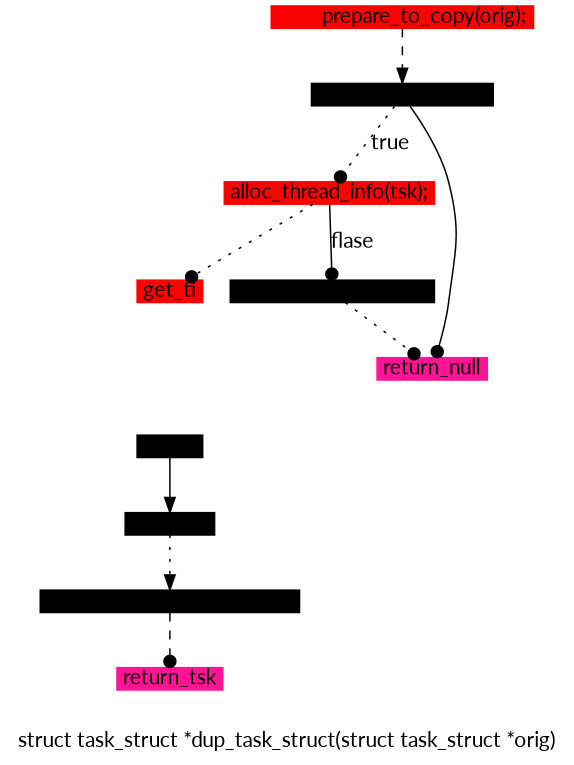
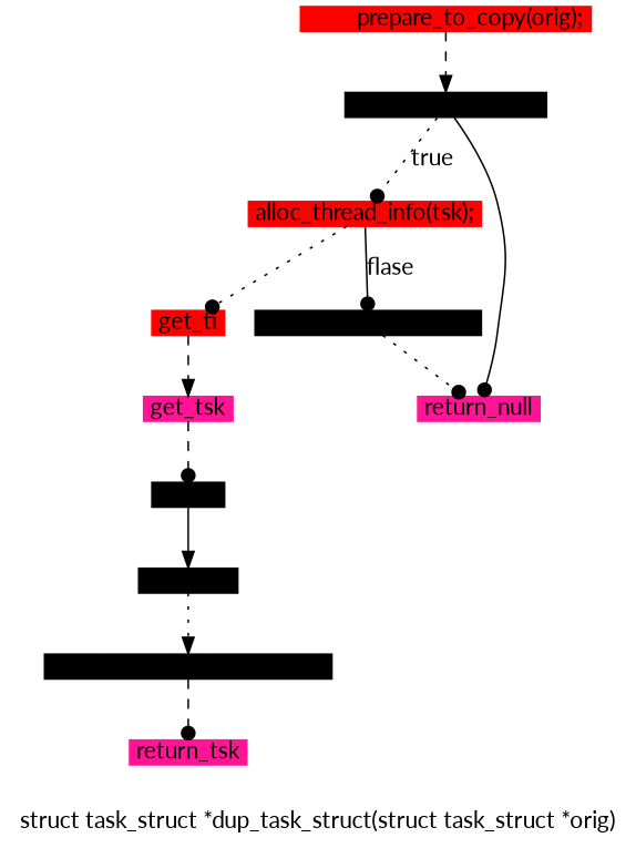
  digraph {
    label="struct task_struct *dup_task_struct(struct task_struct *orig)"
    fontname=Lato
    node [margin="0.05,0.005" shape=box style=filled color=black fontname=Lato]
    edge [style=dashed arrowhead=dot fontname=Lato]
    n1 [height=0.1 label="	prepare_to_copy(orig);" width=0.1 color=red]
    n2 [height=0.1 label="alloc_task_struct();" width=0.1]
    n3 [height=0.1 label="alloc_thread_info(tsk);" width=0.1 color=red]
    return_null [height=0.1 width=0.1 color=deeppink]
    n5 [height=0.1 label="free_task_struct(tsk);" width=0.1]
    get_ti [height=0.1 width=0.1 color=red]
+   get_tsk [height=0.1 width=0.1 color=deeppink]
    put_ti [height=0.1 width=0.1]
    put_task [height=0.1 width=0.1]
    n10 [height=0.1 label="atomic_set(&tsk->usage,2);" width=0.1]
    return_tsk [height=0.1 width=0.1 color=deeppink]
    n1 -> n2 [arrowhead=normal]
    n2 -> n3 [label=true style=dotted]
    n2 -> return_null [style=solid]
    n3 -> n5 [label=flase style=solid]
    n3 -> get_ti [style=dotted]
    n5 -> return_null [style=dotted]
+   get_ti -> get_tsk [arrowhead=normal]
+   get_tsk -> put_ti
    put_ti -> put_task [style=solid arrowhead=normal]
    put_task -> n10 [style=dotted arrowhead=normal]
    n10 -> return_tsk
  }
